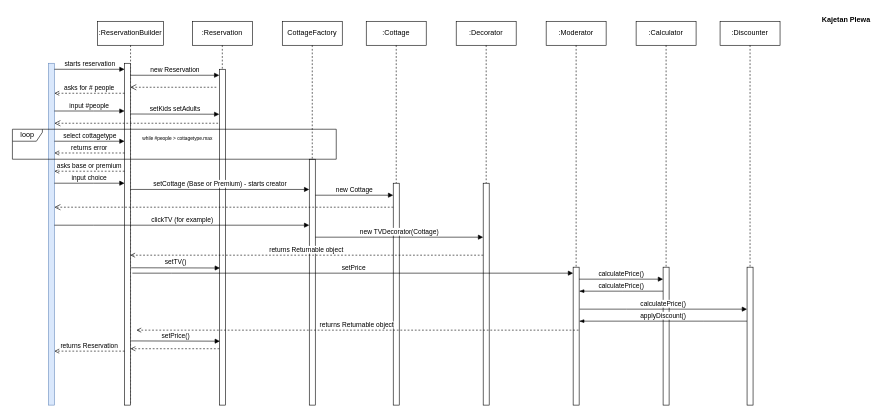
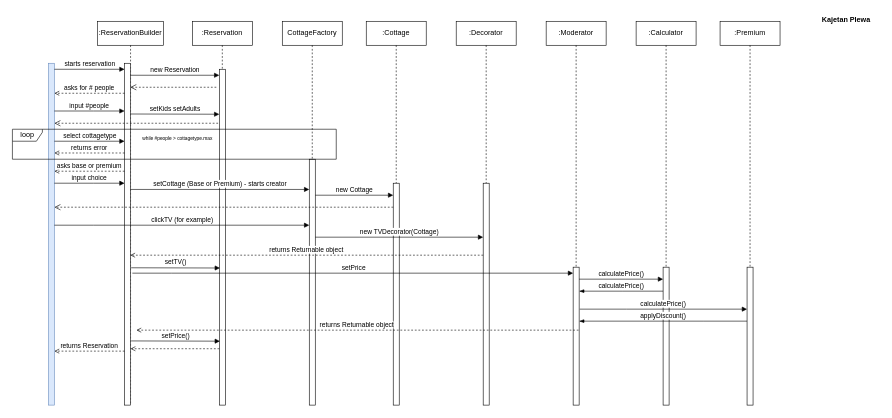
  <mxCell id="0" />
  <mxCell id="1" parent="0" />
  <mxCell id="2" value=":ReservationBuilder" style="shape=umlLifeline;perimeter=lifelinePerimeter;whiteSpace=wrap;html=1;container=0;dropTarget=0;collapsible=0;recursiveResize=0;outlineConnect=0;portConstraint=eastwest;newEdgeStyle={&quot;edgeStyle&quot;:&quot;elbowEdgeStyle&quot;,&quot;elbow&quot;:&quot;vertical&quot;,&quot;curved&quot;:0,&quot;rounded&quot;:0};" parent="1" vertex="1"><mxGeometry x="162" y="35" width="110" height="640" as="geometry" /></mxCell>
  <mxCell id="3" value="" style="html=1;points=[];perimeter=orthogonalPerimeter;outlineConnect=0;targetShapes=umlLifeline;portConstraint=eastwest;newEdgeStyle={&quot;edgeStyle&quot;:&quot;elbowEdgeStyle&quot;,&quot;elbow&quot;:&quot;vertical&quot;,&quot;curved&quot;:0,&quot;rounded&quot;:0};" parent="2" vertex="1"><mxGeometry x="45" y="70" width="10" height="570" as="geometry" /></mxCell>
  <mxCell id="4" value=":Reservation" style="shape=umlLifeline;perimeter=lifelinePerimeter;whiteSpace=wrap;html=1;container=0;dropTarget=0;collapsible=0;recursiveResize=0;outlineConnect=0;portConstraint=eastwest;newEdgeStyle={&quot;edgeStyle&quot;:&quot;elbowEdgeStyle&quot;,&quot;elbow&quot;:&quot;vertical&quot;,&quot;curved&quot;:0,&quot;rounded&quot;:0};" parent="1" vertex="1"><mxGeometry x="320" y="35" width="100" height="640" as="geometry" /></mxCell>
  <mxCell id="5" value="" style="html=1;points=[];perimeter=orthogonalPerimeter;outlineConnect=0;targetShapes=umlLifeline;portConstraint=eastwest;newEdgeStyle={&quot;edgeStyle&quot;:&quot;elbowEdgeStyle&quot;,&quot;elbow&quot;:&quot;vertical&quot;,&quot;curved&quot;:0,&quot;rounded&quot;:0};" parent="4" vertex="1"><mxGeometry x="45" y="80" width="10" height="560" as="geometry" /></mxCell>
  <mxCell id="6" value="new Reservation" style="html=1;verticalAlign=bottom;endArrow=block;edgeStyle=elbowEdgeStyle;elbow=vertical;curved=0;rounded=0;" parent="1" source="3" target="5" edge="1"><mxGeometry x="0.005" relative="1" as="geometry"><mxPoint x="295" y="125" as="sourcePoint" /><Array as="points"><mxPoint x="280" y="125" /></Array><mxPoint as="offset" /></mxGeometry></mxCell>
  <mxCell id="7" value="asks for # people" style="html=1;verticalAlign=bottom;endArrow=open;edgeStyle=elbowEdgeStyle;elbow=vertical;curved=0;rounded=0;dashed=1;endFill=0;" parent="1" source="3" edge="1"><mxGeometry x="0.003" relative="1" as="geometry"><mxPoint x="200" y="155" as="sourcePoint" /><Array as="points"><mxPoint x="165" y="155" /></Array><mxPoint x="90" y="155" as="targetPoint" /><mxPoint as="offset" /></mxGeometry></mxCell>
  <mxCell id="8" value="" style="html=1;points=[];perimeter=orthogonalPerimeter;outlineConnect=0;targetShapes=umlLifeline;portConstraint=eastwest;newEdgeStyle={&quot;edgeStyle&quot;:&quot;elbowEdgeStyle&quot;,&quot;elbow&quot;:&quot;vertical&quot;,&quot;curved&quot;:0,&quot;rounded&quot;:0};fillColor=#dae8fc;strokeColor=#6c8ebf;" vertex="1" parent="1"><mxGeometry x="80" y="105" width="10" height="570" as="geometry" /></mxCell>
  <mxCell id="9" value="starts reservation" style="html=1;verticalAlign=bottom;endArrow=block;edgeStyle=elbowEdgeStyle;elbow=vertical;curved=0;rounded=0;" edge="1" parent="1" target="3"><mxGeometry x="0.003" relative="1" as="geometry"><mxPoint x="90" y="115" as="sourcePoint" /><Array as="points"><mxPoint x="155" y="115" /></Array><mxPoint x="200" y="115" as="targetPoint" /><mxPoint as="offset" /></mxGeometry></mxCell>
  <mxCell id="10" value="" style="html=1;verticalAlign=bottom;endArrow=open;dashed=1;endSize=8;edgeStyle=elbowEdgeStyle;elbow=vertical;curved=0;rounded=0;" edge="1" parent="1" target="2"><mxGeometry relative="1" as="geometry"><mxPoint x="210" y="145" as="targetPoint" /><Array as="points"><mxPoint x="285" y="145" /></Array><mxPoint x="360" y="145" as="sourcePoint" /></mxGeometry></mxCell>
  <mxCell id="11" value="input #people" style="html=1;verticalAlign=bottom;endArrow=block;edgeStyle=elbowEdgeStyle;elbow=vertical;curved=0;rounded=0;" edge="1" parent="1"><mxGeometry x="-0.002" relative="1" as="geometry"><mxPoint x="90" y="184.6" as="sourcePoint" /><Array as="points"><mxPoint x="155" y="184.6" /></Array><mxPoint x="207" y="184.6" as="targetPoint" /><mxPoint as="offset" /></mxGeometry></mxCell>
  <mxCell id="12" value="setKids setAdults" style="html=1;verticalAlign=bottom;endArrow=block;edgeStyle=elbowEdgeStyle;elbow=vertical;curved=0;rounded=0;" edge="1" parent="1" target="5"><mxGeometry x="0.003" relative="1" as="geometry"><mxPoint x="217" y="189.6" as="sourcePoint" /><Array as="points"><mxPoint x="370" y="190" /></Array><mxPoint x="360" y="190" as="targetPoint" /><mxPoint as="offset" /></mxGeometry></mxCell>
  <mxCell id="13" value="" style="html=1;verticalAlign=bottom;endArrow=open;dashed=1;endSize=8;edgeStyle=elbowEdgeStyle;elbow=vertical;curved=0;rounded=0;" edge="1" parent="1" target="8"><mxGeometry relative="1" as="geometry"><mxPoint x="220" y="205" as="targetPoint" /><Array as="points"><mxPoint x="288" y="205" /></Array><mxPoint x="363" y="205" as="sourcePoint" /></mxGeometry></mxCell>
  <mxCell id="14" value="select cottagetype" style="html=1;verticalAlign=bottom;endArrow=block;edgeStyle=elbowEdgeStyle;elbow=vertical;curved=0;rounded=0;" edge="1" parent="1"><mxGeometry x="0.003" relative="1" as="geometry"><mxPoint x="90" y="235" as="sourcePoint" /><Array as="points"><mxPoint x="155" y="235" /></Array><mxPoint x="207" y="235" as="targetPoint" /><mxPoint as="offset" /></mxGeometry></mxCell>
  <mxCell id="15" value="&lt;span style=&quot;font-weight: normal;&quot;&gt;&lt;font style=&quot;font-size: 8px;&quot;&gt;while #people &amp;gt; cottagetype.max&lt;/font&gt;&lt;/span&gt;" style="text;align=center;fontStyle=1;verticalAlign=middle;spacingLeft=3;spacingRight=3;strokeColor=none;rotatable=0;points=[[0,0.5],[1,0.5]];portConstraint=eastwest;html=1;" vertex="1" parent="1"><mxGeometry x="260" y="225" width="70" height="10" as="geometry" /></mxCell>
  <mxCell id="16" value="CottageFactory" style="shape=umlLifeline;perimeter=lifelinePerimeter;whiteSpace=wrap;html=1;container=0;dropTarget=0;collapsible=0;recursiveResize=0;outlineConnect=0;portConstraint=eastwest;newEdgeStyle={&quot;edgeStyle&quot;:&quot;elbowEdgeStyle&quot;,&quot;elbow&quot;:&quot;vertical&quot;,&quot;curved&quot;:0,&quot;rounded&quot;:0};" vertex="1" parent="1"><mxGeometry x="470" y="35" width="100" height="640" as="geometry" /></mxCell>
  <mxCell id="17" value="" style="html=1;points=[];perimeter=orthogonalPerimeter;outlineConnect=0;targetShapes=umlLifeline;portConstraint=eastwest;newEdgeStyle={&quot;edgeStyle&quot;:&quot;elbowEdgeStyle&quot;,&quot;elbow&quot;:&quot;vertical&quot;,&quot;curved&quot;:0,&quot;rounded&quot;:0};" vertex="1" parent="16"><mxGeometry x="45" y="230" width="10" height="410" as="geometry" /></mxCell>
  <mxCell id="18" value="loop" style="shape=umlFrame;whiteSpace=wrap;html=1;pointerEvents=0;width=50;height=20;" vertex="1" parent="1"><mxGeometry x="20" y="215" width="540" height="50" as="geometry" /></mxCell>
  <mxCell id="19" value="setCottage (Base or Premium) - starts creator" style="html=1;verticalAlign=bottom;endArrow=block;edgeStyle=elbowEdgeStyle;elbow=vertical;curved=0;rounded=0;" edge="1" parent="1"><mxGeometry x="0.001" relative="1" as="geometry"><mxPoint x="217" y="315.4" as="sourcePoint" /><Array as="points"><mxPoint x="373" y="315.4" /></Array><mxPoint x="515" y="315" as="targetPoint" /><mxPoint as="offset" /></mxGeometry></mxCell>
  <mxCell id="20" value="returns error" style="html=1;verticalAlign=bottom;endArrow=open;edgeStyle=elbowEdgeStyle;elbow=vertical;curved=0;rounded=0;dashed=1;endFill=0;" edge="1" parent="1"><mxGeometry x="0.003" relative="1" as="geometry"><mxPoint x="207" y="254.6" as="sourcePoint" /><Array as="points"><mxPoint x="165" y="254.6" /></Array><mxPoint x="90" y="254.6" as="targetPoint" /><mxPoint as="offset" /></mxGeometry></mxCell>
  <mxCell id="21" value=":Cottage" style="shape=umlLifeline;perimeter=lifelinePerimeter;whiteSpace=wrap;html=1;container=0;dropTarget=0;collapsible=0;recursiveResize=0;outlineConnect=0;portConstraint=eastwest;newEdgeStyle={&quot;edgeStyle&quot;:&quot;elbowEdgeStyle&quot;,&quot;elbow&quot;:&quot;vertical&quot;,&quot;curved&quot;:0,&quot;rounded&quot;:0};" vertex="1" parent="1"><mxGeometry x="610" y="35" width="100" height="640" as="geometry" /></mxCell>
  <mxCell id="22" value="" style="html=1;points=[];perimeter=orthogonalPerimeter;outlineConnect=0;targetShapes=umlLifeline;portConstraint=eastwest;newEdgeStyle={&quot;edgeStyle&quot;:&quot;elbowEdgeStyle&quot;,&quot;elbow&quot;:&quot;vertical&quot;,&quot;curved&quot;:0,&quot;rounded&quot;:0};" vertex="1" parent="21"><mxGeometry x="45" y="270" width="10" height="370" as="geometry" /></mxCell>
  <mxCell id="23" value="asks base or premium" style="html=1;verticalAlign=bottom;endArrow=open;edgeStyle=elbowEdgeStyle;elbow=vertical;curved=0;rounded=0;dashed=1;endFill=0;" edge="1" parent="1"><mxGeometry x="0.003" relative="1" as="geometry"><mxPoint x="207" y="285" as="sourcePoint" /><Array as="points"><mxPoint x="165" y="285" /></Array><mxPoint x="90" y="285" as="targetPoint" /><mxPoint as="offset" /></mxGeometry></mxCell>
  <mxCell id="24" value="input choice" style="html=1;verticalAlign=bottom;endArrow=block;edgeStyle=elbowEdgeStyle;elbow=vertical;curved=0;rounded=0;" edge="1" parent="1"><mxGeometry x="-0.002" relative="1" as="geometry"><mxPoint x="90" y="305" as="sourcePoint" /><Array as="points"><mxPoint x="155" y="305" /></Array><mxPoint x="207" y="305" as="targetPoint" /><mxPoint as="offset" /></mxGeometry></mxCell>
  <mxCell id="25" value="new Cottage" style="html=1;verticalAlign=bottom;endArrow=block;edgeStyle=elbowEdgeStyle;elbow=vertical;curved=0;rounded=0;" edge="1" parent="1" source="17" target="22"><mxGeometry x="-0.003" relative="1" as="geometry"><mxPoint x="530" y="325" as="sourcePoint" /><Array as="points"><mxPoint x="593" y="325" /></Array><mxPoint x="640" y="325" as="targetPoint" /><mxPoint as="offset" /></mxGeometry></mxCell>
  <mxCell id="26" value="" style="html=1;verticalAlign=bottom;endArrow=open;dashed=1;endSize=8;edgeStyle=elbowEdgeStyle;elbow=vertical;curved=0;rounded=0;" edge="1" parent="1" source="22" target="8"><mxGeometry relative="1" as="geometry"><mxPoint x="540" y="345" as="targetPoint" /><Array as="points"><mxPoint x="588" y="345" /></Array><mxPoint x="640" y="345" as="sourcePoint" /></mxGeometry></mxCell>
  <mxCell id="27" value="clickTV (for example)" style="html=1;verticalAlign=bottom;endArrow=block;edgeStyle=elbowEdgeStyle;elbow=vertical;curved=0;rounded=0;" edge="1" parent="1" target="17"><mxGeometry x="0.003" relative="1" as="geometry"><mxPoint x="90" y="375" as="sourcePoint" /><Array as="points"><mxPoint x="155" y="375" /></Array><mxPoint x="207" y="375" as="targetPoint" /><mxPoint as="offset" /></mxGeometry></mxCell>
  <mxCell id="28" value=":Decorator" style="shape=umlLifeline;perimeter=lifelinePerimeter;whiteSpace=wrap;html=1;container=0;dropTarget=0;collapsible=0;recursiveResize=0;outlineConnect=0;portConstraint=eastwest;newEdgeStyle={&quot;edgeStyle&quot;:&quot;elbowEdgeStyle&quot;,&quot;elbow&quot;:&quot;vertical&quot;,&quot;curved&quot;:0,&quot;rounded&quot;:0};" vertex="1" parent="1"><mxGeometry x="760" y="35" width="100" height="640" as="geometry" /></mxCell>
  <mxCell id="29" value="" style="html=1;points=[];perimeter=orthogonalPerimeter;outlineConnect=0;targetShapes=umlLifeline;portConstraint=eastwest;newEdgeStyle={&quot;edgeStyle&quot;:&quot;elbowEdgeStyle&quot;,&quot;elbow&quot;:&quot;vertical&quot;,&quot;curved&quot;:0,&quot;rounded&quot;:0};" vertex="1" parent="28"><mxGeometry x="45" y="270" width="10" height="370" as="geometry" /></mxCell>
  <mxCell id="30" value="new TVDecorator(Cottage)" style="html=1;verticalAlign=bottom;endArrow=block;edgeStyle=elbowEdgeStyle;elbow=vertical;curved=0;rounded=0;" edge="1" parent="1" source="17" target="29"><mxGeometry x="-0.003" relative="1" as="geometry"><mxPoint x="530" y="395" as="sourcePoint" /><Array as="points"><mxPoint x="598" y="395" /></Array><mxPoint x="660" y="395" as="targetPoint" /><mxPoint as="offset" /></mxGeometry></mxCell>
  <mxCell id="31" value="returns Returnable object" style="html=1;verticalAlign=bottom;endArrow=open;edgeStyle=elbowEdgeStyle;elbow=vertical;curved=0;rounded=0;dashed=1;endFill=0;" edge="1" parent="1" source="29" target="2"><mxGeometry x="0.003" relative="1" as="geometry"><mxPoint x="790" y="425" as="sourcePoint" /><Array as="points"><mxPoint x="765" y="425" /></Array><mxPoint x="690" y="425" as="targetPoint" /><mxPoint as="offset" /></mxGeometry></mxCell>
  <mxCell id="32" value=":Moderator" style="shape=umlLifeline;perimeter=lifelinePerimeter;whiteSpace=wrap;html=1;container=0;dropTarget=0;collapsible=0;recursiveResize=0;outlineConnect=0;portConstraint=eastwest;newEdgeStyle={&quot;edgeStyle&quot;:&quot;elbowEdgeStyle&quot;,&quot;elbow&quot;:&quot;vertical&quot;,&quot;curved&quot;:0,&quot;rounded&quot;:0};" vertex="1" parent="1"><mxGeometry x="910" y="35" width="100" height="640" as="geometry" /></mxCell>
  <mxCell id="33" value="" style="html=1;points=[];perimeter=orthogonalPerimeter;outlineConnect=0;targetShapes=umlLifeline;portConstraint=eastwest;newEdgeStyle={&quot;edgeStyle&quot;:&quot;elbowEdgeStyle&quot;,&quot;elbow&quot;:&quot;vertical&quot;,&quot;curved&quot;:0,&quot;rounded&quot;:0};" vertex="1" parent="32"><mxGeometry x="45" y="410" width="10" height="230" as="geometry" /></mxCell>
  <mxCell id="34" value="setPrice" style="html=1;verticalAlign=bottom;endArrow=block;edgeStyle=elbowEdgeStyle;elbow=vertical;curved=0;rounded=0;" edge="1" parent="1" target="33"><mxGeometry x="0.003" relative="1" as="geometry"><mxPoint x="220" y="455" as="sourcePoint" /><Array as="points"><mxPoint x="285" y="455" /></Array><mxPoint x="645" y="455" as="targetPoint" /><mxPoint as="offset" /></mxGeometry></mxCell>
  <mxCell id="35" value=":Calculator" style="shape=umlLifeline;perimeter=lifelinePerimeter;whiteSpace=wrap;html=1;container=0;dropTarget=0;collapsible=0;recursiveResize=0;outlineConnect=0;portConstraint=eastwest;newEdgeStyle={&quot;edgeStyle&quot;:&quot;elbowEdgeStyle&quot;,&quot;elbow&quot;:&quot;vertical&quot;,&quot;curved&quot;:0,&quot;rounded&quot;:0};" vertex="1" parent="1"><mxGeometry x="1060" y="35" width="100" height="640" as="geometry" /></mxCell>
  <mxCell id="36" value="" style="html=1;points=[];perimeter=orthogonalPerimeter;outlineConnect=0;targetShapes=umlLifeline;portConstraint=eastwest;newEdgeStyle={&quot;edgeStyle&quot;:&quot;elbowEdgeStyle&quot;,&quot;elbow&quot;:&quot;vertical&quot;,&quot;curved&quot;:0,&quot;rounded&quot;:0};" vertex="1" parent="35"><mxGeometry x="45" y="410" width="10" height="230" as="geometry" /></mxCell>
  <mxCell id="37" value="calculatePrice()" style="html=1;verticalAlign=bottom;endArrow=block;edgeStyle=elbowEdgeStyle;elbow=vertical;curved=0;rounded=0;" edge="1" parent="1" source="33" target="36"><mxGeometry x="-0.006" relative="1" as="geometry"><mxPoint x="970" y="465" as="sourcePoint" /><Array as="points"><mxPoint x="1043" y="465" /></Array><mxPoint x="1100" y="465" as="targetPoint" /><mxPoint as="offset" /></mxGeometry></mxCell>
  <mxCell id="38" value="calculatePrice()" style="html=1;verticalAlign=bottom;endArrow=none;edgeStyle=elbowEdgeStyle;elbow=vertical;curved=0;rounded=0;startArrow=blockThin;startFill=1;" edge="1" parent="1"><mxGeometry x="-0.003" relative="1" as="geometry"><mxPoint x="965" y="485" as="sourcePoint" /><Array as="points"><mxPoint x="1038" y="485" /></Array><mxPoint x="1105" y="485" as="targetPoint" /><mxPoint as="offset" /></mxGeometry></mxCell>
  <mxCell id="39" value="calculatePrice()" style="html=1;verticalAlign=bottom;endArrow=block;edgeStyle=elbowEdgeStyle;elbow=vertical;curved=0;rounded=0;" edge="1" parent="1" target="41"><mxGeometry x="-0.006" relative="1" as="geometry"><mxPoint x="966" y="515" as="sourcePoint" /><Array as="points"><mxPoint x="1044" y="515" /></Array><mxPoint x="1106" y="515" as="targetPoint" /><mxPoint as="offset" /></mxGeometry></mxCell>
- <mxCell id="40" value=":Discounter" style="shape=umlLifeline;perimeter=lifelinePerimeter;whiteSpace=wrap;html=1;container=0;dropTarget=0;collapsible=0;recursiveResize=0;outlineConnect=0;portConstraint=eastwest;newEdgeStyle={&quot;edgeStyle&quot;:&quot;elbowEdgeStyle&quot;,&quot;elbow&quot;:&quot;vertical&quot;,&quot;curved&quot;:0,&quot;rounded&quot;:0};" vertex="1" parent="1"><mxGeometry x="1200" y="35" width="100" height="640" as="geometry" /></mxCell>
+ <mxCell id="40" value=":Premium" style="shape=umlLifeline;perimeter=lifelinePerimeter;whiteSpace=wrap;html=1;container=0;dropTarget=0;collapsible=0;recursiveResize=0;outlineConnect=0;portConstraint=eastwest;newEdgeStyle={&quot;edgeStyle&quot;:&quot;elbowEdgeStyle&quot;,&quot;elbow&quot;:&quot;vertical&quot;,&quot;curved&quot;:0,&quot;rounded&quot;:0};" vertex="1" parent="1"><mxGeometry x="1200" y="35" width="100" height="640" as="geometry" /></mxCell>
  <mxCell id="41" value="" style="html=1;points=[];perimeter=orthogonalPerimeter;outlineConnect=0;targetShapes=umlLifeline;portConstraint=eastwest;newEdgeStyle={&quot;edgeStyle&quot;:&quot;elbowEdgeStyle&quot;,&quot;elbow&quot;:&quot;vertical&quot;,&quot;curved&quot;:0,&quot;rounded&quot;:0};" vertex="1" parent="40"><mxGeometry x="45" y="410" width="10" height="230" as="geometry" /></mxCell>
  <mxCell id="42" value="applyDiscount()" style="html=1;verticalAlign=bottom;endArrow=none;edgeStyle=elbowEdgeStyle;elbow=vertical;curved=0;rounded=0;startArrow=blockThin;startFill=1;" edge="1" parent="1" source="33" target="41"><mxGeometry x="-0.003" relative="1" as="geometry"><mxPoint x="1100" y="535" as="sourcePoint" /><Array as="points"><mxPoint x="1173" y="535" /></Array><mxPoint x="1240" y="535" as="targetPoint" /><mxPoint as="offset" /></mxGeometry></mxCell>
  <mxCell id="43" value="setTV()" style="html=1;verticalAlign=bottom;endArrow=block;edgeStyle=elbowEdgeStyle;elbow=vertical;curved=0;rounded=0;" edge="1" parent="1"><mxGeometry x="0.003" relative="1" as="geometry"><mxPoint x="218" y="446" as="sourcePoint" /><Array as="points"><mxPoint x="371" y="446.4" /></Array><mxPoint x="366" y="446.4" as="targetPoint" /><mxPoint as="offset" /></mxGeometry></mxCell>
  <mxCell id="44" value="returns Reservation" style="html=1;verticalAlign=bottom;endArrow=open;edgeStyle=elbowEdgeStyle;elbow=vertical;curved=0;rounded=0;dashed=1;endFill=0;" edge="1" parent="1" source="3"><mxGeometry x="0.009" relative="1" as="geometry"><mxPoint x="190" y="585" as="sourcePoint" /><Array as="points" /><mxPoint x="90" y="585" as="targetPoint" /><mxPoint as="offset" /></mxGeometry></mxCell>
  <mxCell id="45" value="setPrice()" style="html=1;verticalAlign=bottom;endArrow=block;edgeStyle=elbowEdgeStyle;elbow=vertical;curved=0;rounded=0;" edge="1" parent="1"><mxGeometry x="0.003" relative="1" as="geometry"><mxPoint x="218" y="568" as="sourcePoint" /><Array as="points"><mxPoint x="371" y="568.4" /></Array><mxPoint x="366" y="568.4" as="targetPoint" /><mxPoint as="offset" /></mxGeometry></mxCell>
  <mxCell id="46" value="returns Returnable object" style="html=1;verticalAlign=bottom;endArrow=open;edgeStyle=elbowEdgeStyle;elbow=vertical;curved=0;rounded=0;dashed=1;endFill=0;" edge="1" parent="1"><mxGeometry x="0.003" relative="1" as="geometry"><mxPoint x="964" y="550" as="sourcePoint" /><Array as="points"><mxPoint x="924" y="550" /></Array><mxPoint x="226.7" y="550" as="targetPoint" /><mxPoint as="offset" /></mxGeometry></mxCell>
  <mxCell id="47" value="" style="html=1;verticalAlign=bottom;endArrow=open;edgeStyle=elbowEdgeStyle;elbow=vertical;curved=0;rounded=0;dashed=1;endFill=0;" edge="1" parent="1" source="5"><mxGeometry x="0.009" relative="1" as="geometry"><mxPoint x="334" y="581" as="sourcePoint" /><Array as="points" /><mxPoint x="217" y="581" as="targetPoint" /><mxPoint as="offset" /></mxGeometry></mxCell>
  <mxCell id="48" value="Kajetan Plewa" style="text;align=center;fontStyle=1;verticalAlign=middle;spacingLeft=3;spacingRight=3;strokeColor=none;rotatable=0;points=[[0,0.5],[1,0.5]];portConstraint=eastwest;html=1;" vertex="1" parent="1"><mxGeometry x="1355" y="20" width="110" height="26" as="geometry" /></mxCell>
